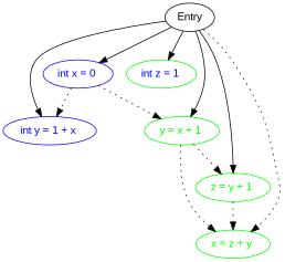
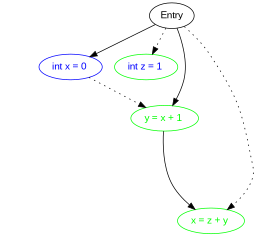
  digraph {
    fontname="Liberation Sans"
    rankdir=TB
    node [color=green fontcolor=blue fontname="Liberation Sans"]
    edge [fontname="Liberation Sans" style=dotted]
    n1 [color=black fontcolor=black label=Entry]
    n2 [color=blue label="int x = 0 "]
-   n3 [color=blue label="int y = 1 + x "]
    n4 [label="int z = 1 "]
    n5 [fontcolor=green label="y = x + 1 "]
-   n6 [fontcolor=green label="z = y + 1 "]
    n7 [fontcolor=green label="x = z + y "]
    n1 -> n2 [style=""]
-   n1 -> n3 [style=""]
-   n1 -> n4 [style=""]
+   n1 -> n4
    n1 -> n5 [style=""]
-   n1 -> n6 [style=""]
    n1 -> n7
-   n2 -> n3
    n2 -> n5
-   n5 -> n6
-   n5 -> n7
-   n6 -> n7
+   n5 -> n7 [style=solid]
  }
